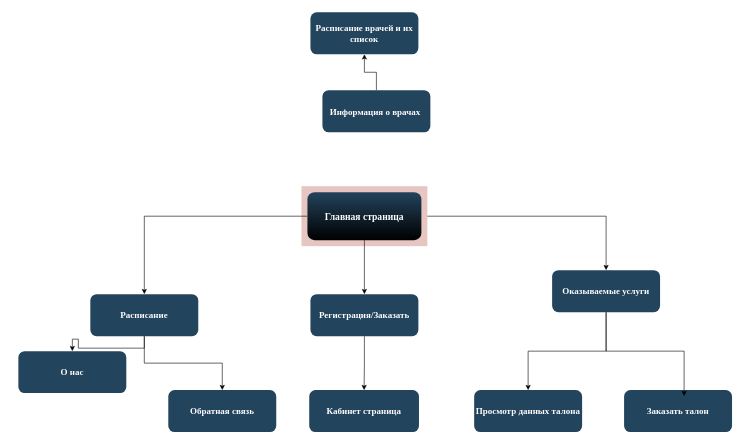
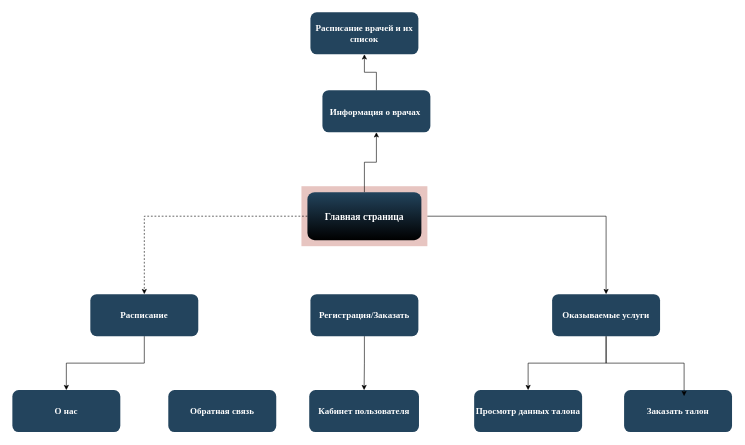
  <mxCell id="0" />
  <mxCell id="1" parent="0" />
  <mxCell id="2" style="edgeStyle=orthogonalEdgeStyle;rounded=0;orthogonalLoop=1;jettySize=auto;html=1;entryX=0.5;entryY=0;entryDx=0;entryDy=0;fontSize=15;" edge="1" parent="1" source="3" target="23"><mxGeometry relative="1" as="geometry" /></mxCell>
  <mxCell id="3" value="" style="fillColor=#AE4132;strokeColor=none;opacity=30;" parent="1" vertex="1"><mxGeometry x="502" y="310" width="210" height="100.0" as="geometry" /></mxCell>
- <mxCell id="4" style="edgeStyle=orthogonalEdgeStyle;rounded=0;orthogonalLoop=1;jettySize=auto;html=1;entryX=0.5;entryY=0;entryDx=0;entryDy=0;fontSize=15;" edge="1" parent="1" source="7" target="9"><mxGeometry relative="1" as="geometry" /></mxCell>
- <mxCell id="5" style="edgeStyle=orthogonalEdgeStyle;rounded=0;orthogonalLoop=1;jettySize=auto;html=1;entryX=0.5;entryY=0;entryDx=0;entryDy=0;fontSize=15;" edge="1" parent="1" source="7" target="12"><mxGeometry relative="1" as="geometry" /></mxCell>
+ <mxCell id="5" style="edgeStyle=orthogonalEdgeStyle;rounded=0;orthogonalLoop=1;jettySize=auto;html=1;entryX=0.5;entryY=0;entryDx=0;entryDy=0;fontSize=15;dashed=1;" edge="1" parent="1" source="7" target="12"><mxGeometry relative="1" as="geometry" /></mxCell>
+ <mxCell id="6" style="edgeStyle=orthogonalEdgeStyle;rounded=0;orthogonalLoop=1;jettySize=auto;html=1;entryX=0.5;entryY=1;entryDx=0;entryDy=0;fontSize=15;" edge="1" parent="1" source="7" target="18"><mxGeometry relative="1" as="geometry" /></mxCell>
  <mxCell id="7" value="Главная страница" style="rounded=1;fillColor=#23445D;gradientColor=default;strokeColor=none;fontColor=#FFFFFF;fontStyle=1;fontFamily=Tahoma;fontSize=16;" parent="1" vertex="1"><mxGeometry x="512" y="320" width="190" height="80" as="geometry" /></mxCell>
  <mxCell id="8" style="edgeStyle=orthogonalEdgeStyle;rounded=0;orthogonalLoop=1;jettySize=auto;html=1;entryX=0.5;entryY=0;entryDx=0;entryDy=0;fontSize=15;" edge="1" parent="1" source="9" target="13"><mxGeometry relative="1" as="geometry" /></mxCell>
  <mxCell id="9" value="Регистрация/Заказать" style="rounded=1;fillColor=#23445D;gradientColor=none;strokeColor=none;fontColor=#FFFFFF;fontStyle=1;fontFamily=Tahoma;fontSize=15;whiteSpace=wrap;" parent="1" vertex="1"><mxGeometry x="517" y="490" width="180" height="70" as="geometry" /></mxCell>
- <mxCell id="10" style="edgeStyle=orthogonalEdgeStyle;rounded=0;orthogonalLoop=1;jettySize=auto;html=1;entryX=0.5;entryY=0;entryDx=0;entryDy=0;fontSize=15;" edge="1" parent="1" source="12" target="16"><mxGeometry relative="1" as="geometry" /></mxCell>
  <mxCell id="11" style="edgeStyle=orthogonalEdgeStyle;rounded=0;orthogonalLoop=1;jettySize=auto;html=1;entryX=0.5;entryY=0;entryDx=0;entryDy=0;fontSize=15;" edge="1" parent="1" source="12" target="14"><mxGeometry relative="1" as="geometry" /></mxCell>
  <mxCell id="12" value="Расписание" style="rounded=1;fillColor=#23445D;gradientColor=none;strokeColor=none;fontColor=#FFFFFF;fontStyle=1;fontFamily=Tahoma;fontSize=15;whiteSpace=wrap;" vertex="1" parent="1"><mxGeometry x="150" y="490" width="180" height="70" as="geometry" /></mxCell>
- <mxCell id="13" value="Кабинет страница" style="rounded=1;fillColor=#23445D;gradientColor=none;strokeColor=none;fontColor=#FFFFFF;fontStyle=1;fontFamily=Tahoma;fontSize=15;whiteSpace=wrap;" vertex="1" parent="1"><mxGeometry x="515" y="650" width="183" height="70" as="geometry" /></mxCell>
- <mxCell id="14" value="О нас" style="rounded=1;fillColor=#23445D;gradientColor=none;strokeColor=none;fontColor=#FFFFFF;fontStyle=1;fontFamily=Tahoma;fontSize=15;whiteSpace=wrap;" vertex="1" parent="1"><mxGeometry x="30" y="585" width="180" height="70" as="geometry" /></mxCell>
+ <mxCell id="13" value="Кабинет пользователя" style="rounded=1;fillColor=#23445D;gradientColor=none;strokeColor=none;fontColor=#FFFFFF;fontStyle=1;fontFamily=Tahoma;fontSize=15;whiteSpace=wrap;" vertex="1" parent="1"><mxGeometry x="515" y="650" width="183" height="70" as="geometry" /></mxCell>
+ <mxCell id="14" value="О нас" style="rounded=1;fillColor=#23445D;gradientColor=none;strokeColor=none;fontColor=#FFFFFF;fontStyle=1;fontFamily=Tahoma;fontSize=15;whiteSpace=wrap;" vertex="1" parent="1"><mxGeometry x="20" y="650" width="180" height="70" as="geometry" /></mxCell>
  <mxCell id="15" value="Заказать талон" style="rounded=1;fillColor=#23445D;gradientColor=none;strokeColor=none;fontColor=#FFFFFF;fontStyle=1;fontFamily=Tahoma;fontSize=15;whiteSpace=wrap;" vertex="1" parent="1"><mxGeometry x="1040" y="650" width="180" height="70" as="geometry" /></mxCell>
  <mxCell id="16" value="Обратная связь" style="rounded=1;fillColor=#23445D;gradientColor=none;strokeColor=none;fontColor=#FFFFFF;fontStyle=1;fontFamily=Tahoma;fontSize=15;whiteSpace=wrap;" vertex="1" parent="1"><mxGeometry x="280" y="650" width="180" height="70" as="geometry" /></mxCell>
  <mxCell id="17" style="edgeStyle=orthogonalEdgeStyle;rounded=0;orthogonalLoop=1;jettySize=auto;html=1;entryX=0.5;entryY=1;entryDx=0;entryDy=0;fontSize=15;" edge="1" parent="1" source="18" target="19"><mxGeometry relative="1" as="geometry" /></mxCell>
  <mxCell id="18" value="Информация о врачах " style="rounded=1;fillColor=#23445D;gradientColor=none;strokeColor=none;fontColor=#FFFFFF;fontStyle=1;fontFamily=Tahoma;fontSize=15;whiteSpace=wrap;" vertex="1" parent="1"><mxGeometry x="537" y="150" width="180" height="70" as="geometry" /></mxCell>
  <mxCell id="19" value="Расписание врачей и их список" style="rounded=1;fillColor=#23445D;gradientColor=none;strokeColor=none;fontColor=#FFFFFF;fontStyle=1;fontFamily=Tahoma;fontSize=15;whiteSpace=wrap;" vertex="1" parent="1"><mxGeometry x="517" y="20" width="180" height="70" as="geometry" /></mxCell>
  <mxCell id="20" value="Просмотр данных талона" style="rounded=1;fillColor=#23445D;gradientColor=none;strokeColor=none;fontColor=#FFFFFF;fontStyle=1;fontFamily=Tahoma;fontSize=15;whiteSpace=wrap;" vertex="1" parent="1"><mxGeometry x="790" y="650" width="180" height="70" as="geometry" /></mxCell>
  <mxCell id="21" style="edgeStyle=orthogonalEdgeStyle;rounded=0;orthogonalLoop=1;jettySize=auto;html=1;entryX=0.5;entryY=0;entryDx=0;entryDy=0;fontSize=15;" edge="1" parent="1" source="23" target="20"><mxGeometry relative="1" as="geometry" /></mxCell>
  <mxCell id="22" style="edgeStyle=orthogonalEdgeStyle;rounded=0;orthogonalLoop=1;jettySize=auto;html=1;entryX=0.556;entryY=0.143;entryDx=0;entryDy=0;entryPerimeter=0;fontSize=15;" edge="1" parent="1" source="23" target="15"><mxGeometry relative="1" as="geometry" /></mxCell>
- <mxCell id="23" value="Оказываемые услуги" style="rounded=1;fillColor=#23445D;gradientColor=none;strokeColor=none;fontColor=#FFFFFF;fontStyle=1;fontFamily=Tahoma;fontSize=15;whiteSpace=wrap;" vertex="1" parent="1"><mxGeometry x="920" y="450" width="180" height="70" as="geometry" /></mxCell>
+ <mxCell id="23" value="Оказываемые услуги" style="rounded=1;fillColor=#23445D;gradientColor=none;strokeColor=none;fontColor=#FFFFFF;fontStyle=1;fontFamily=Tahoma;fontSize=15;whiteSpace=wrap;" vertex="1" parent="1"><mxGeometry x="920" y="490" width="180" height="70" as="geometry" /></mxCell>
